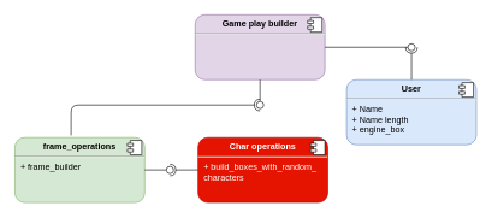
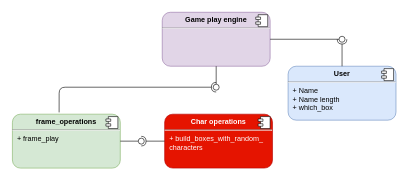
  <mxCell id="0" />
  <mxCell id="1" parent="0" />
- <mxCell id="2" value="&lt;p style=&quot;margin: 0px ; margin-top: 6px ; text-align: center&quot;&gt;&lt;b&gt;User&lt;/b&gt;&lt;/p&gt;&lt;hr&gt;&lt;p style=&quot;margin: 0px ; margin-left: 8px&quot;&gt;+ Name &lt;br&gt;+ Name length&lt;/p&gt;&lt;p style=&quot;margin: 0px ; margin-left: 8px&quot;&gt;+ engine_box&lt;/p&gt;" style="align=left;overflow=fill;html=1;dropTarget=0;rounded=1;fillColor=#dae8fc;strokeColor=#6c8ebf;" vertex="1" parent="1"><mxGeometry x="480" y="110" width="180" height="90" as="geometry" /></mxCell>
+ <mxCell id="2" value="&lt;p style=&quot;margin: 0px ; margin-top: 6px ; text-align: center&quot;&gt;&lt;b&gt;User&lt;/b&gt;&lt;/p&gt;&lt;hr&gt;&lt;p style=&quot;margin: 0px ; margin-left: 8px&quot;&gt;+ Name &lt;br&gt;+ Name length&lt;/p&gt;&lt;p style=&quot;margin: 0px ; margin-left: 8px&quot;&gt;+ which_box&lt;/p&gt;" style="align=left;overflow=fill;html=1;dropTarget=0;rounded=1;fillColor=#dae8fc;strokeColor=#6c8ebf;" vertex="1" parent="1"><mxGeometry x="480" y="110" width="180" height="90" as="geometry" /></mxCell>
  <mxCell id="3" value="" style="shape=component;jettyWidth=8;jettyHeight=4;rounded=1;" vertex="1" parent="2"><mxGeometry x="1" width="20" height="20" relative="1" as="geometry"><mxPoint x="-24" y="4" as="offset" /></mxGeometry></mxCell>
- <mxCell id="4" value="&lt;p style=&quot;margin: 0px ; margin-top: 6px ; text-align: center&quot;&gt;&lt;b&gt;Game play builder&lt;/b&gt;&lt;br&gt;&lt;/p&gt;&lt;hr&gt;&lt;p style=&quot;margin: 0px ; margin-left: 8px&quot;&gt;&lt;br&gt;&lt;/p&gt;" style="align=left;overflow=fill;html=1;dropTarget=0;rounded=1;fillColor=#e1d5e7;strokeColor=#9673a6;" vertex="1" parent="1"><mxGeometry x="270" y="20" width="180" height="90" as="geometry" /></mxCell>
+ <mxCell id="4" value="&lt;p style=&quot;margin: 0px ; margin-top: 6px ; text-align: center&quot;&gt;&lt;b&gt;Game play engine&lt;/b&gt;&lt;br&gt;&lt;/p&gt;&lt;hr&gt;&lt;p style=&quot;margin: 0px ; margin-left: 8px&quot;&gt;&lt;br&gt;&lt;/p&gt;" style="align=left;overflow=fill;html=1;dropTarget=0;rounded=1;fillColor=#e1d5e7;strokeColor=#9673a6;" vertex="1" parent="1"><mxGeometry x="270" y="20" width="180" height="90" as="geometry" /></mxCell>
  <mxCell id="5" value="" style="shape=component;jettyWidth=8;jettyHeight=4;rounded=1;" vertex="1" parent="4"><mxGeometry x="1" width="20" height="20" relative="1" as="geometry"><mxPoint x="-24" y="4" as="offset" /></mxGeometry></mxCell>
  <mxCell id="6" value="&lt;p style=&quot;margin: 0px ; margin-top: 6px ; text-align: center&quot;&gt;&lt;b&gt;Char operations&lt;/b&gt;&lt;br&gt;&lt;/p&gt;&lt;hr&gt;&lt;p style=&quot;margin: 0px ; margin-left: 8px&quot;&gt;+ build_boxes_with_random_&lt;/p&gt;&lt;p style=&quot;margin: 0px ; margin-left: 8px&quot;&gt;characters&lt;br&gt;&lt;/p&gt;" style="align=left;overflow=fill;html=1;dropTarget=0;rounded=1;fillColor=#e51400;strokeColor=#B20000;fontColor=#ffffff;" vertex="1" parent="1"><mxGeometry x="274" y="190" width="180" height="90" as="geometry" /></mxCell>
  <mxCell id="7" value="" style="shape=component;jettyWidth=8;jettyHeight=4;rounded=1;" vertex="1" parent="6"><mxGeometry x="1" width="20" height="20" relative="1" as="geometry"><mxPoint x="-24" y="4" as="offset" /></mxGeometry></mxCell>
  <mxCell id="8" value="" style="orthogonalLoop=1;jettySize=auto;html=1;endArrow=none;endFill=0;" edge="1" target="10" parent="1" source="4"><mxGeometry relative="1" as="geometry"><mxPoint x="340" y="145" as="sourcePoint" /></mxGeometry></mxCell>
  <mxCell id="9" value="" style="orthogonalLoop=1;jettySize=auto;html=1;endArrow=halfCircle;endFill=0;entryX=0.5;entryY=0.5;entryDx=0;entryDy=0;endSize=6;strokeWidth=1;exitX=0.433;exitY=-0.033;exitDx=0;exitDy=0;exitPerimeter=0;" edge="1" target="10" parent="1" source="14"><mxGeometry relative="1" as="geometry"><mxPoint x="110" y="145" as="sourcePoint" /><Array as="points"><mxPoint x="98" y="145" /></Array></mxGeometry></mxCell>
  <mxCell id="10" value="" style="ellipse;whiteSpace=wrap;html=1;fontFamily=Helvetica;fontSize=12;fontColor=#000000;align=center;strokeColor=#000000;fillColor=#ffffff;points=[];aspect=fixed;resizable=0;rounded=1;" vertex="1" parent="1"><mxGeometry x="355" y="140" width="10" height="10" as="geometry" /></mxCell>
  <mxCell id="11" value="" style="orthogonalLoop=1;jettySize=auto;html=1;endArrow=none;endFill=0;exitX=1;exitY=0.5;exitDx=0;exitDy=0;" edge="1" target="13" parent="1" source="4"><mxGeometry relative="1" as="geometry"><mxPoint x="550" y="55" as="sourcePoint" /></mxGeometry></mxCell>
  <mxCell id="12" value="" style="orthogonalLoop=1;jettySize=auto;html=1;endArrow=halfCircle;endFill=0;entryX=0.5;entryY=0.5;entryDx=0;entryDy=0;endSize=6;strokeWidth=1;exitX=0.5;exitY=0;exitDx=0;exitDy=0;" edge="1" target="13" parent="1" source="2"><mxGeometry relative="1" as="geometry"><mxPoint x="590" y="55" as="sourcePoint" /></mxGeometry></mxCell>
  <mxCell id="13" value="" style="ellipse;whiteSpace=wrap;html=1;fontFamily=Helvetica;fontSize=12;fontColor=#000000;align=center;strokeColor=#000000;fillColor=#ffffff;points=[];aspect=fixed;resizable=0;rounded=1;" vertex="1" parent="1"><mxGeometry x="565" y="60" width="10" height="10" as="geometry" /></mxCell>
- <mxCell id="14" value="&lt;p style=&quot;margin: 0px ; margin-top: 6px ; text-align: center&quot;&gt;&lt;b&gt;frame_operations&lt;/b&gt;&lt;br&gt;&lt;/p&gt;&lt;hr&gt;&lt;p style=&quot;margin: 0px ; margin-left: 8px&quot;&gt;+ frame_builder&lt;br&gt;&lt;/p&gt;" style="align=left;overflow=fill;html=1;dropTarget=0;rounded=1;fillColor=#d5e8d4;strokeColor=#82b366;" vertex="1" parent="1"><mxGeometry x="20" y="190" width="180" height="90" as="geometry" /></mxCell>
+ <mxCell id="14" value="&lt;p style=&quot;margin: 0px ; margin-top: 6px ; text-align: center&quot;&gt;&lt;b&gt;frame_operations&lt;/b&gt;&lt;br&gt;&lt;/p&gt;&lt;hr&gt;&lt;p style=&quot;margin: 0px ; margin-left: 8px&quot;&gt;+ frame_play&lt;br&gt;&lt;/p&gt;" style="align=left;overflow=fill;html=1;dropTarget=0;rounded=1;fillColor=#d5e8d4;strokeColor=#82b366;" vertex="1" parent="1"><mxGeometry x="20" y="190" width="180" height="90" as="geometry" /></mxCell>
  <mxCell id="15" value="" style="shape=component;jettyWidth=8;jettyHeight=4;rounded=1;" vertex="1" parent="14"><mxGeometry x="1" width="20" height="20" relative="1" as="geometry"><mxPoint x="-24" y="4" as="offset" /></mxGeometry></mxCell>
  <mxCell id="16" value="" style="orthogonalLoop=1;jettySize=auto;html=1;endArrow=none;endFill=0;exitX=1;exitY=0.5;exitDx=0;exitDy=0;" edge="1" target="18" parent="1" source="14"><mxGeometry relative="1" as="geometry"><mxPoint x="210" y="242" as="sourcePoint" /></mxGeometry></mxCell>
  <mxCell id="17" value="" style="orthogonalLoop=1;jettySize=auto;html=1;endArrow=halfCircle;endFill=0;entryX=0.5;entryY=0.5;entryDx=0;entryDy=0;endSize=6;strokeWidth=1;exitX=0;exitY=0.5;exitDx=0;exitDy=0;" edge="1" target="18" parent="1" source="6"><mxGeometry relative="1" as="geometry"><mxPoint x="260" y="235" as="sourcePoint" /></mxGeometry></mxCell>
  <mxCell id="18" value="" style="ellipse;whiteSpace=wrap;html=1;fontFamily=Helvetica;fontSize=12;fontColor=#000000;align=center;strokeColor=#000000;fillColor=#ffffff;points=[];aspect=fixed;resizable=0;rounded=1;" vertex="1" parent="1"><mxGeometry x="230" y="230" width="10" height="10" as="geometry" /></mxCell>
